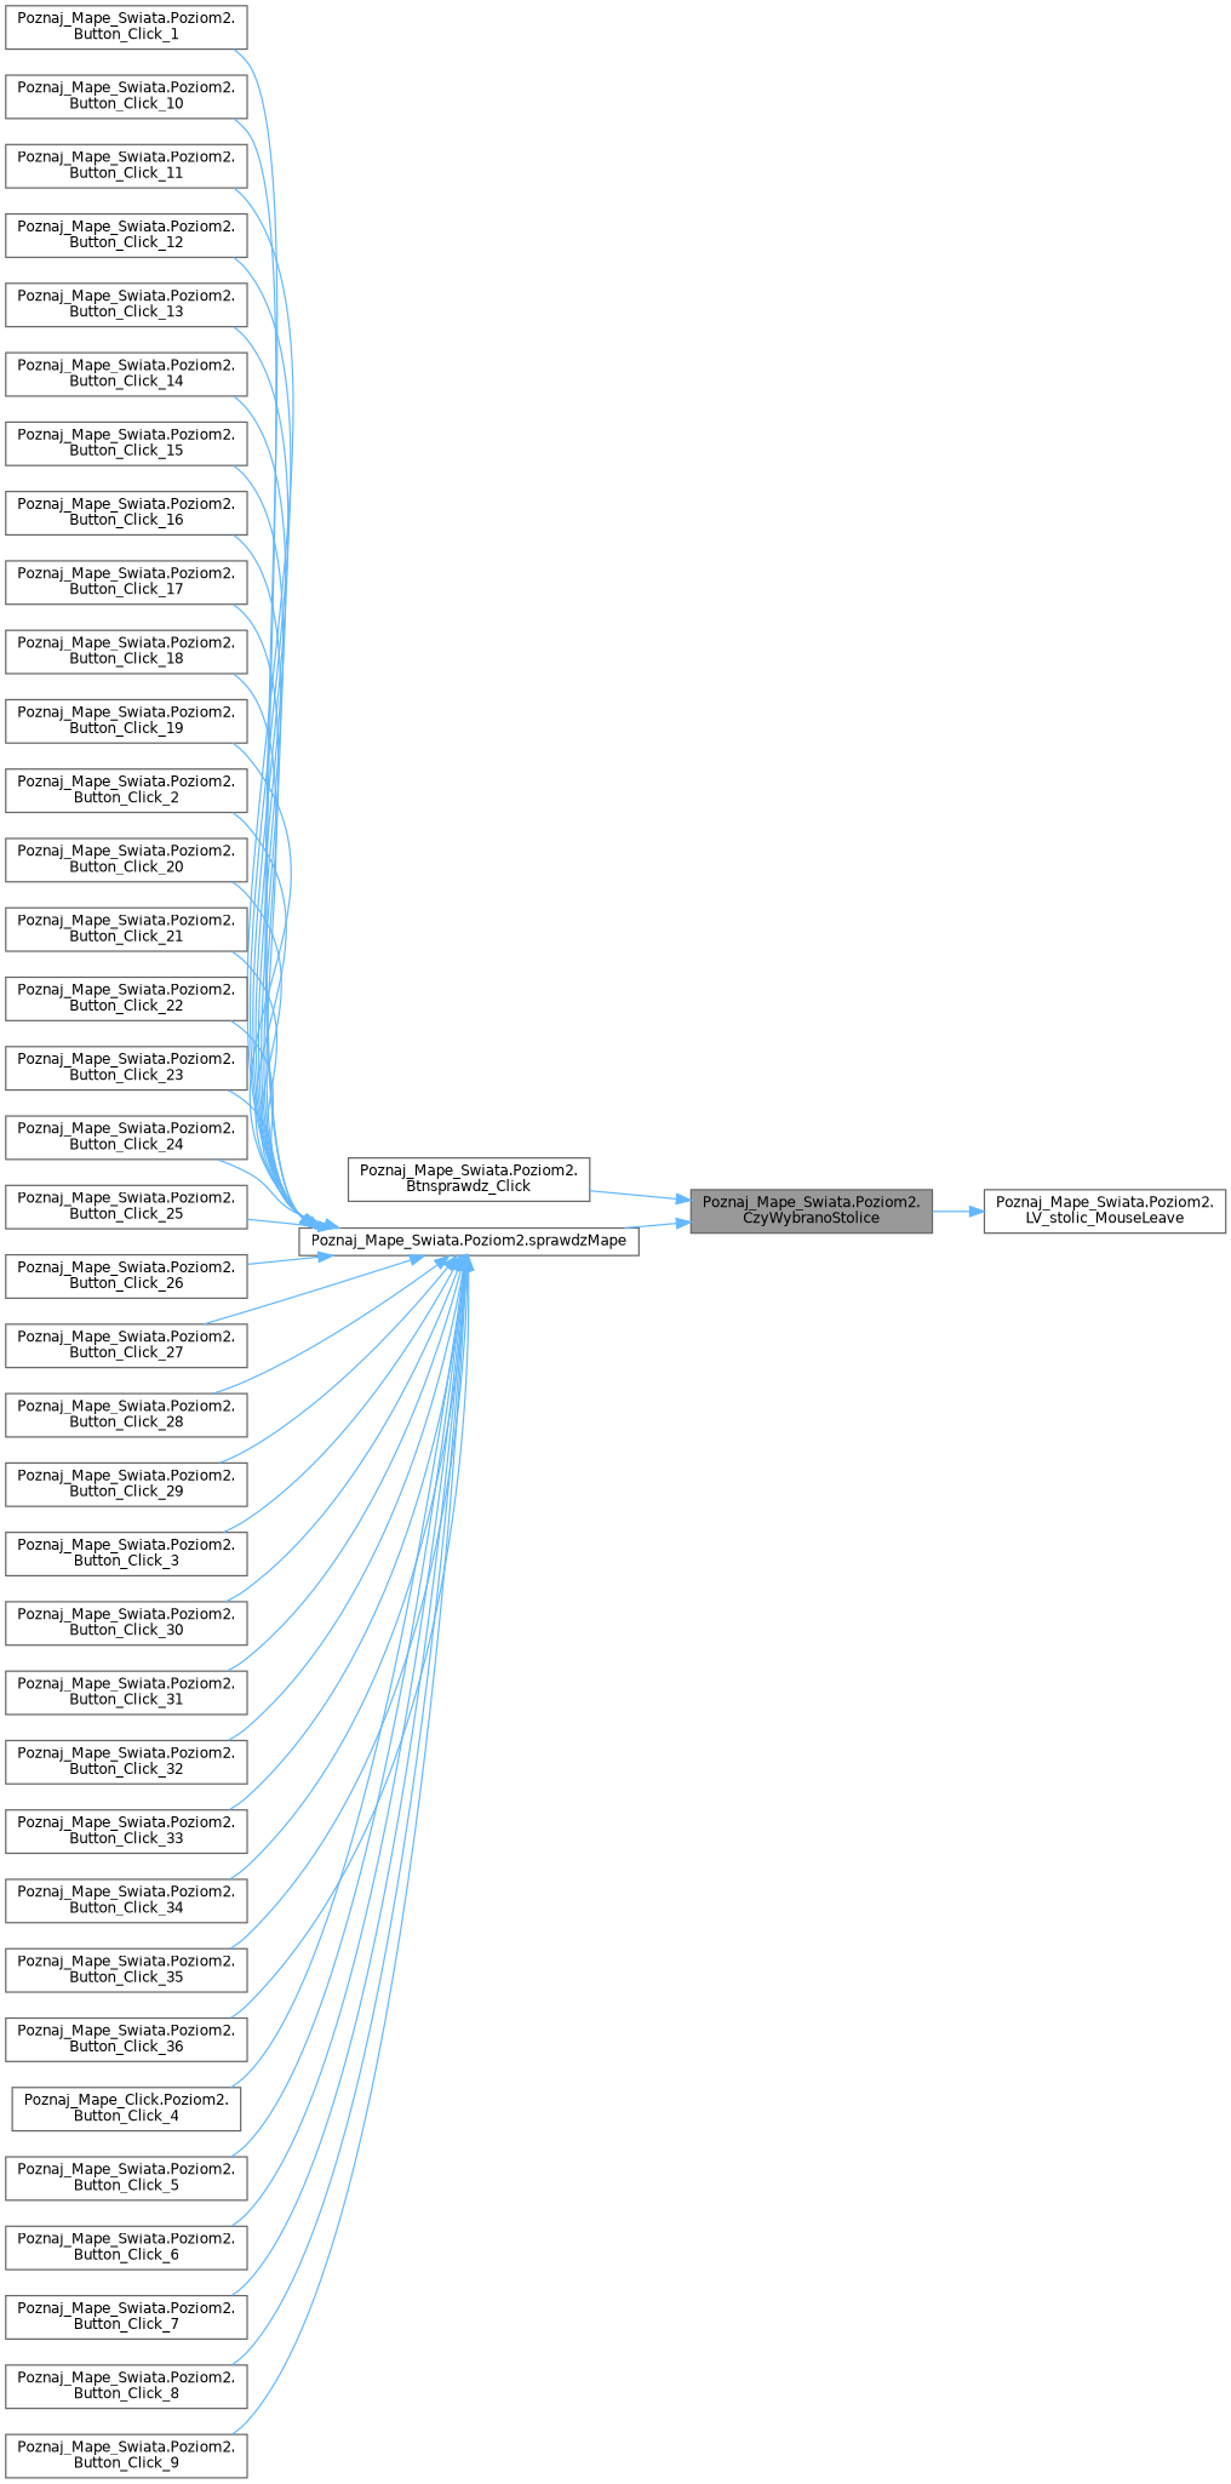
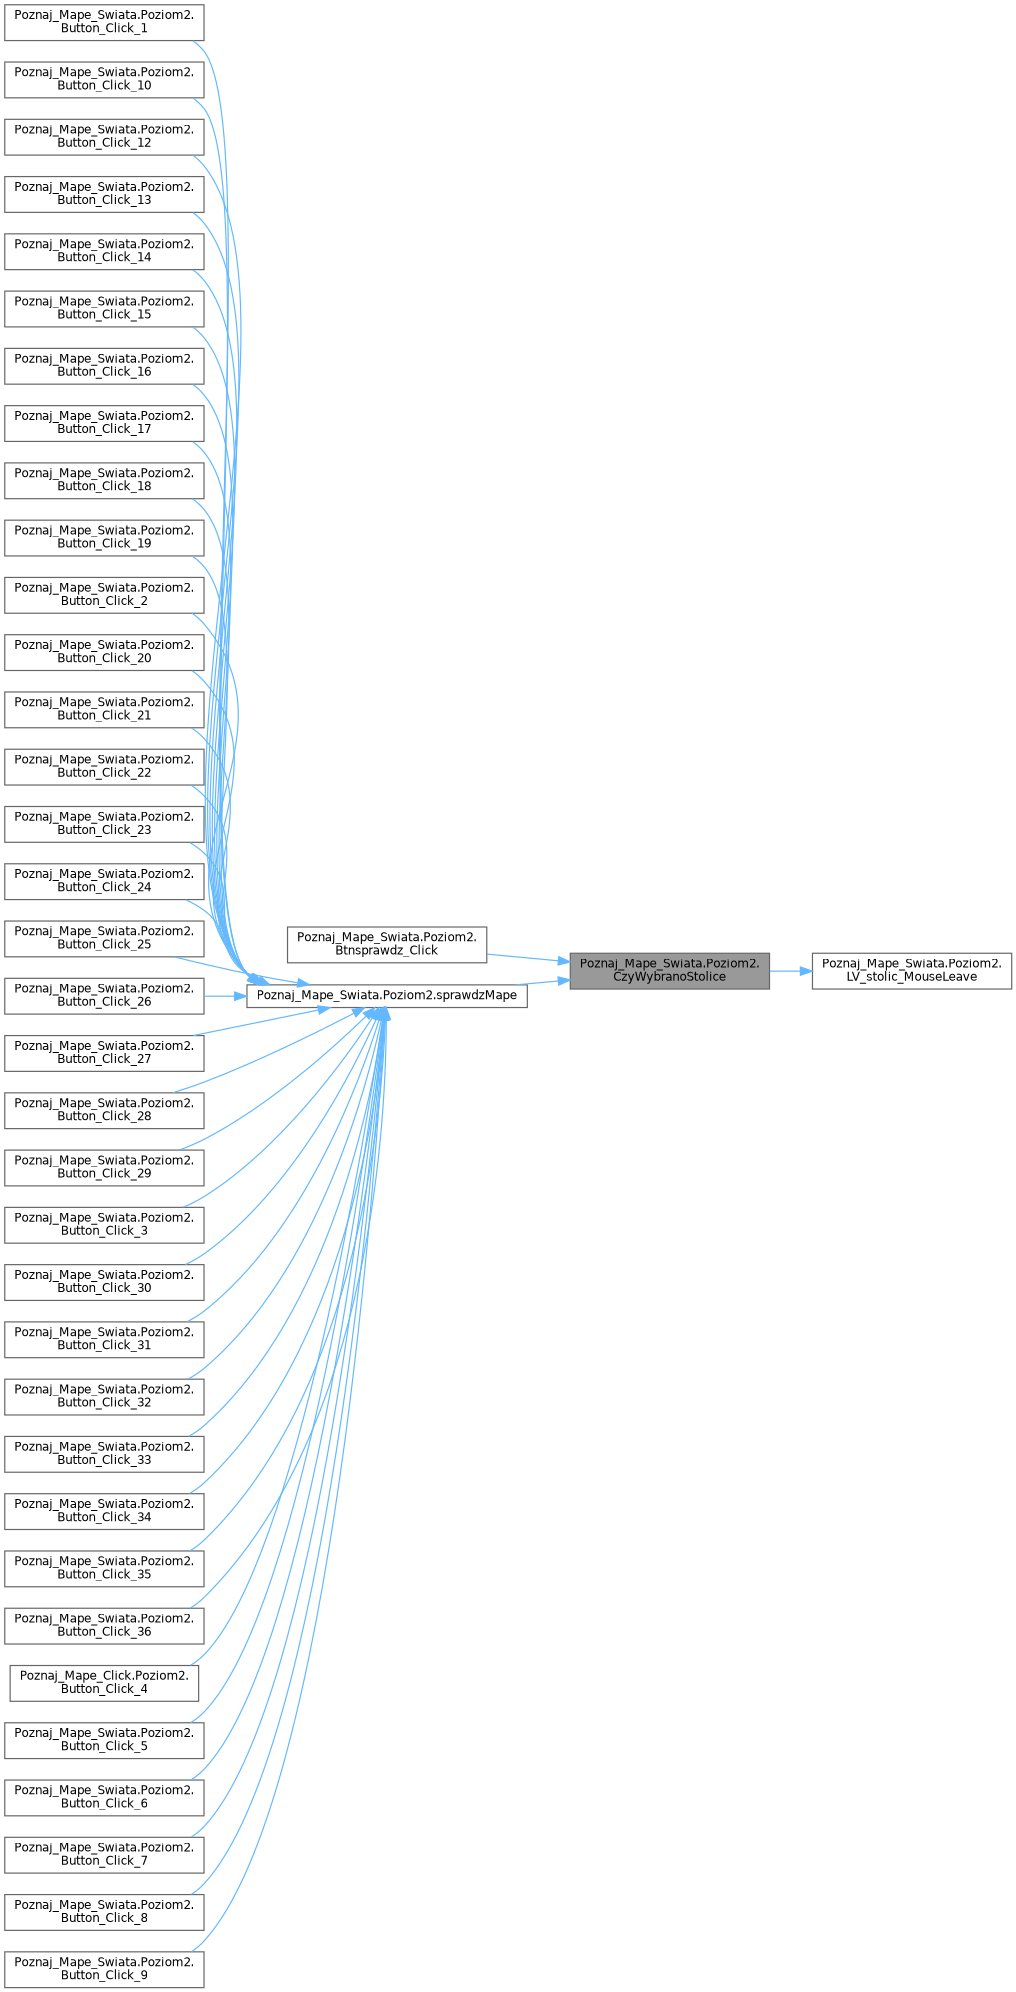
  digraph {
    rankdir=RL
    node [color=grey40 fillcolor=white fontname=Helvetica fontsize=10 shape=box style=filled]
    edge [color=steelblue1 dir=back fontname=Helvetica fontsize=10 labelfontname=Helvetica labelfontsize=10 style=solid]
    n1 [color=gray40 fillcolor=grey60 fontcolor=black height=0.2 label="Poznaj_Mape_Swiata.Poziom2.\lCzyWybranoStolice" width=0.4]
    n2 [height=0.2 label="Poznaj_Mape_Swiata.Poziom2.\lBtnsprawdz_Click" width=0.4]
    n3 [height=0.2 label="Poznaj_Mape_Swiata.Poziom2.sprawdzMape" width=0.4]
    n4 [height=0.2 label="Poznaj_Mape_Swiata.Poziom2.\lLV_stolic_MouseLeave" width=0.4]
    n5 [height=0.2 label="Poznaj_Mape_Swiata.Poziom2.\lButton_Click_1" width=0.4]
    n6 [height=0.2 label="Poznaj_Mape_Swiata.Poziom2.\lButton_Click_10" width=0.4]
-   n7 [height=0.2 label="Poznaj_Mape_Swiata.Poziom2.\lButton_Click_11" width=0.4]
    n8 [height=0.2 label="Poznaj_Mape_Swiata.Poziom2.\lButton_Click_12" width=0.4]
    n9 [height=0.2 label="Poznaj_Mape_Swiata.Poziom2.\lButton_Click_13" width=0.4]
    n10 [height=0.2 label="Poznaj_Mape_Swiata.Poziom2.\lButton_Click_14" width=0.4]
    n11 [height=0.2 label="Poznaj_Mape_Swiata.Poziom2.\lButton_Click_15" width=0.4]
    n12 [height=0.2 label="Poznaj_Mape_Swiata.Poziom2.\lButton_Click_16" width=0.4]
    n13 [height=0.2 label="Poznaj_Mape_Swiata.Poziom2.\lButton_Click_17" width=0.4]
    n14 [height=0.2 label="Poznaj_Mape_Swiata.Poziom2.\lButton_Click_18" width=0.4]
    n15 [height=0.2 label="Poznaj_Mape_Swiata.Poziom2.\lButton_Click_19" width=0.4]
    n16 [height=0.2 label="Poznaj_Mape_Swiata.Poziom2.\lButton_Click_2" width=0.4]
    n17 [height=0.2 label="Poznaj_Mape_Swiata.Poziom2.\lButton_Click_20" width=0.4]
    n18 [height=0.2 label="Poznaj_Mape_Swiata.Poziom2.\lButton_Click_21" width=0.4]
    n19 [height=0.2 label="Poznaj_Mape_Swiata.Poziom2.\lButton_Click_22" width=0.4]
    n20 [height=0.2 label="Poznaj_Mape_Swiata.Poziom2.\lButton_Click_23" width=0.4]
    n21 [height=0.2 label="Poznaj_Mape_Swiata.Poziom2.\lButton_Click_24" width=0.4]
    n22 [height=0.2 label="Poznaj_Mape_Swiata.Poziom2.\lButton_Click_25" width=0.4]
    n23 [height=0.2 label="Poznaj_Mape_Swiata.Poziom2.\lButton_Click_26" width=0.4]
    n24 [height=0.2 label="Poznaj_Mape_Swiata.Poziom2.\lButton_Click_27" width=0.4]
    n25 [height=0.2 label="Poznaj_Mape_Swiata.Poziom2.\lButton_Click_28" width=0.4]
    n26 [height=0.2 label="Poznaj_Mape_Swiata.Poziom2.\lButton_Click_29" width=0.4]
    n27 [height=0.2 label="Poznaj_Mape_Swiata.Poziom2.\lButton_Click_3" width=0.4]
    n28 [height=0.2 label="Poznaj_Mape_Swiata.Poziom2.\lButton_Click_30" width=0.4]
    n29 [height=0.2 label="Poznaj_Mape_Swiata.Poziom2.\lButton_Click_31" width=0.4]
    n30 [height=0.2 label="Poznaj_Mape_Swiata.Poziom2.\lButton_Click_32" width=0.4]
    n31 [height=0.2 label="Poznaj_Mape_Swiata.Poziom2.\lButton_Click_33" width=0.4]
    n32 [height=0.2 label="Poznaj_Mape_Swiata.Poziom2.\lButton_Click_34" width=0.4]
    n33 [height=0.2 label="Poznaj_Mape_Swiata.Poziom2.\lButton_Click_35" width=0.4]
    n34 [height=0.2 label="Poznaj_Mape_Swiata.Poziom2.\lButton_Click_36" width=0.4]
    n35 [height=0.2 label="Poznaj_Mape_Click.Poziom2.\lButton_Click_4" width=0.4]
    n36 [height=0.2 label="Poznaj_Mape_Swiata.Poziom2.\lButton_Click_5" width=0.4]
    n37 [height=0.2 label="Poznaj_Mape_Swiata.Poziom2.\lButton_Click_6" width=0.4]
    n38 [height=0.2 label="Poznaj_Mape_Swiata.Poziom2.\lButton_Click_7" width=0.4]
    n39 [height=0.2 label="Poznaj_Mape_Swiata.Poziom2.\lButton_Click_8" width=0.4]
    n40 [height=0.2 label="Poznaj_Mape_Swiata.Poziom2.\lButton_Click_9" width=0.4]
    n1 -> n2
    n1 -> n3
    n3 -> n5
    n3 -> n6
-   n3 -> n7
    n3 -> n8
    n3 -> n9
    n3 -> n10
    n3 -> n11
    n3 -> n12
    n3 -> n13
    n3 -> n14
    n3 -> n15
    n3 -> n16
    n3 -> n17
    n3 -> n18
    n3 -> n19
    n3 -> n20
    n3 -> n21
    n3 -> n22
    n3 -> n23
    n3 -> n24
    n3 -> n25
    n3 -> n26
    n3 -> n27
    n3 -> n28
    n3 -> n29
    n3 -> n30
    n3 -> n31
    n3 -> n32
    n3 -> n33
    n3 -> n34
    n3 -> n35
    n3 -> n36
    n3 -> n37
    n3 -> n38
    n3 -> n39
    n3 -> n40
    n4 -> n1
  }
